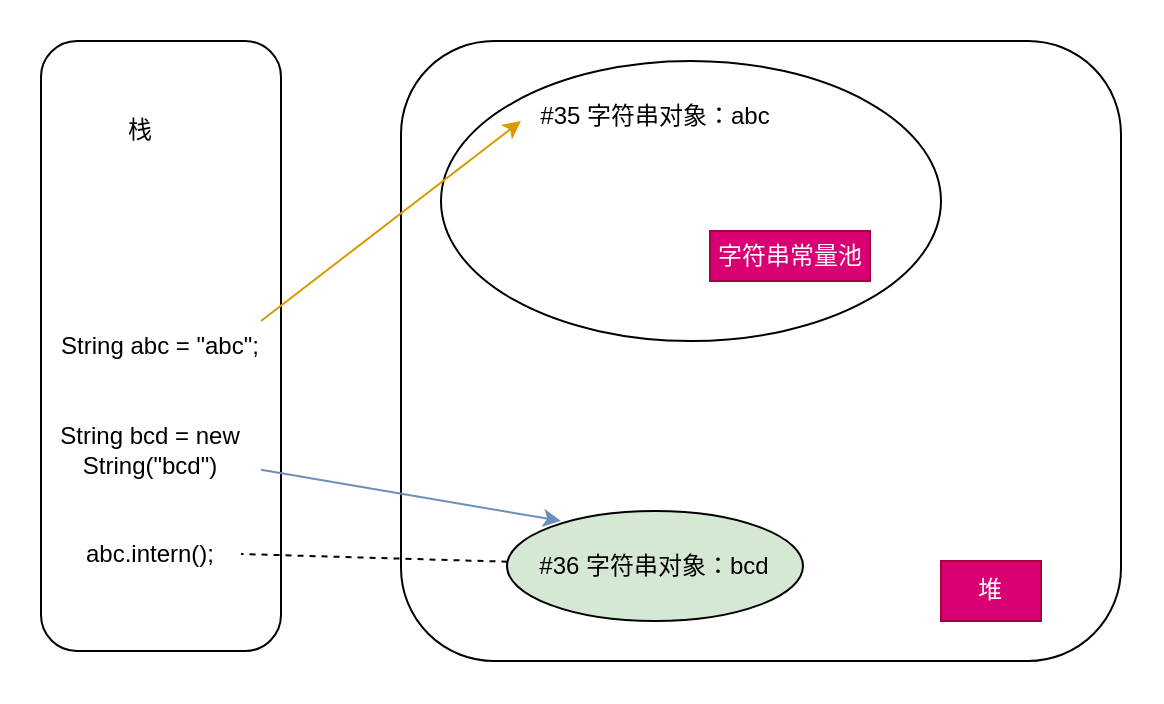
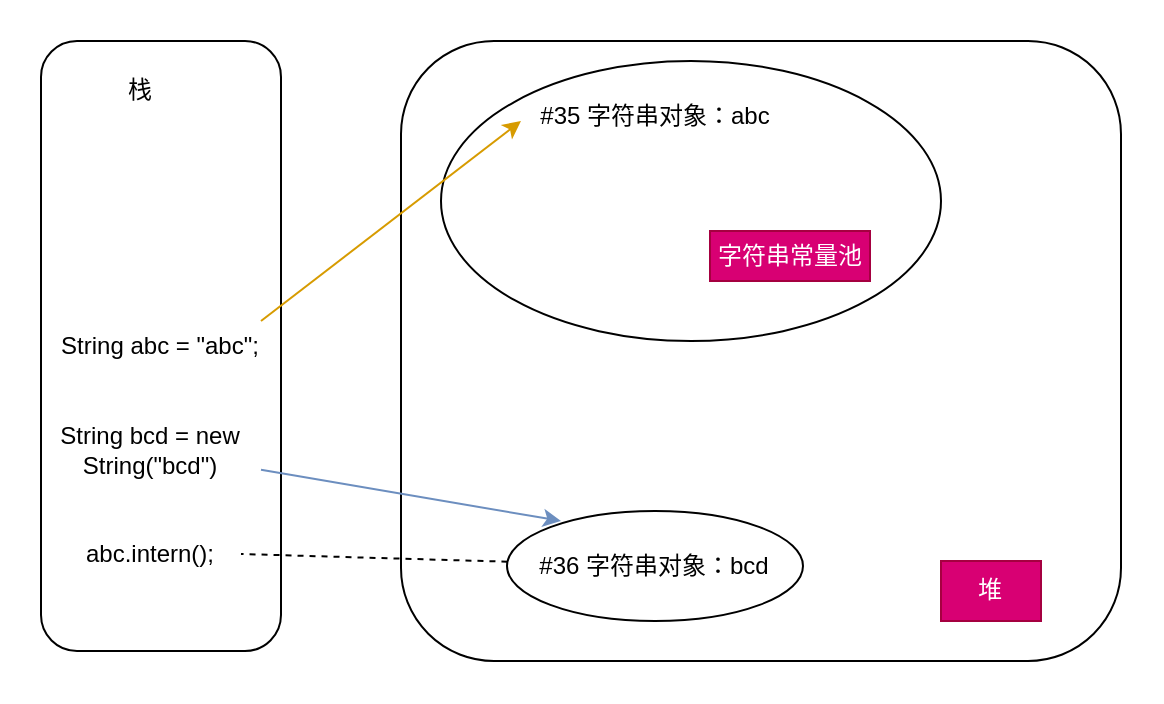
  <mxCell id="0" />
  <mxCell id="1" parent="0" />
  <mxCell id="2" value="" style="rounded=1;whiteSpace=wrap;html=1;" parent="1" vertex="1"><mxGeometry x="200" y="20" width="360" height="310" as="geometry" /></mxCell>
  <mxCell id="3" value="" style="ellipse;whiteSpace=wrap;html=1;" parent="1" vertex="1"><mxGeometry x="220" y="30" width="250" height="140" as="geometry" /></mxCell>
  <mxCell id="4" value="堆" style="text;html=1;strokeColor=#A50040;fillColor=#d80073;align=center;verticalAlign=middle;whiteSpace=wrap;rounded=0;fontColor=#ffffff;" parent="1" vertex="1"><mxGeometry x="470" y="280" width="50" height="30" as="geometry" /></mxCell>
  <mxCell id="5" value="字符串常量池" style="text;html=1;strokeColor=#A50040;fillColor=#d80073;align=center;verticalAlign=middle;whiteSpace=wrap;rounded=0;fontColor=#ffffff;" parent="1" vertex="1"><mxGeometry x="354.5" y="115" width="80" height="25" as="geometry" /></mxCell>
  <mxCell id="6" value="#35 字符串对象：abc" style="text;html=1;strokeColor=none;fillColor=none;align=center;verticalAlign=middle;whiteSpace=wrap;rounded=0;" parent="1" vertex="1"><mxGeometry x="259.5" y="40" width="135" height="35" as="geometry" /></mxCell>
  <mxCell id="7" value="String abc = &quot;abc&quot;;" style="rounded=1;whiteSpace=wrap;html=1;" parent="1" vertex="1"><mxGeometry x="20" y="20" width="120" height="305" as="geometry" /></mxCell>
- <mxCell id="8" value="栈" style="text;html=1;strokeColor=none;fillColor=none;align=center;verticalAlign=middle;whiteSpace=wrap;rounded=0;" parent="1" vertex="1"><mxGeometry x="50" y="55" width="40" height="20" as="geometry" /></mxCell>
+ <mxCell id="8" value="栈" style="text;html=1;strokeColor=none;fillColor=none;align=center;verticalAlign=middle;whiteSpace=wrap;rounded=0;" parent="1" vertex="1"><mxGeometry x="50" y="35" width="40" height="20" as="geometry" /></mxCell>
  <mxCell id="9" value="" style="endArrow=classic;html=1;entryX=0;entryY=0.75;entryDx=0;entryDy=0;fillColor=#ffe6cc;strokeColor=#d79b00;" parent="1" edge="1"><mxGeometry width="50" height="50" relative="1" as="geometry"><mxPoint x="130" y="160" as="sourcePoint" /><mxPoint x="260" y="60" as="targetPoint" /></mxGeometry></mxCell>
  <mxCell id="10" value="String bcd = new String(&quot;bcd&quot;)" style="text;html=1;strokeColor=none;fillColor=none;align=center;verticalAlign=middle;whiteSpace=wrap;rounded=0;" parent="1" vertex="1"><mxGeometry x="20" y="210" width="110" height="30" as="geometry" /></mxCell>
- <mxCell id="11" value="#36 字符串对象：bcd" style="ellipse;whiteSpace=wrap;html=1;fillColor=#d5e8d4;" parent="1" vertex="1"><mxGeometry x="253" y="255" width="148" height="55" as="geometry" /></mxCell>
+ <mxCell id="11" value="#36 字符串对象：bcd" style="ellipse;whiteSpace=wrap;html=1;" parent="1" vertex="1"><mxGeometry x="253" y="255" width="148" height="55" as="geometry" /></mxCell>
  <mxCell id="12" value="" style="endArrow=classic;html=1;fillColor=#dae8fc;strokeColor=#6c8ebf;" parent="1" source="10" edge="1"><mxGeometry width="50" height="50" relative="1" as="geometry"><mxPoint x="110" y="270" as="sourcePoint" /><mxPoint x="280" y="260" as="targetPoint" /></mxGeometry></mxCell>
  <mxCell id="13" value="abc.intern();" style="text;html=1;strokeColor=none;fillColor=none;align=center;verticalAlign=middle;whiteSpace=wrap;rounded=0;" parent="1" vertex="1"><mxGeometry x="30" y="263" width="90" height="27" as="geometry" /></mxCell>
  <mxCell id="14" value="" style="endArrow=none;dashed=1;html=1;entryX=1;entryY=0.5;entryDx=0;entryDy=0;" parent="1" source="11" target="13" edge="1"><mxGeometry width="50" height="50" relative="1" as="geometry"><mxPoint x="328.535" y="265.181" as="sourcePoint" /><mxPoint x="293" y="150" as="targetPoint" /></mxGeometry></mxCell>
